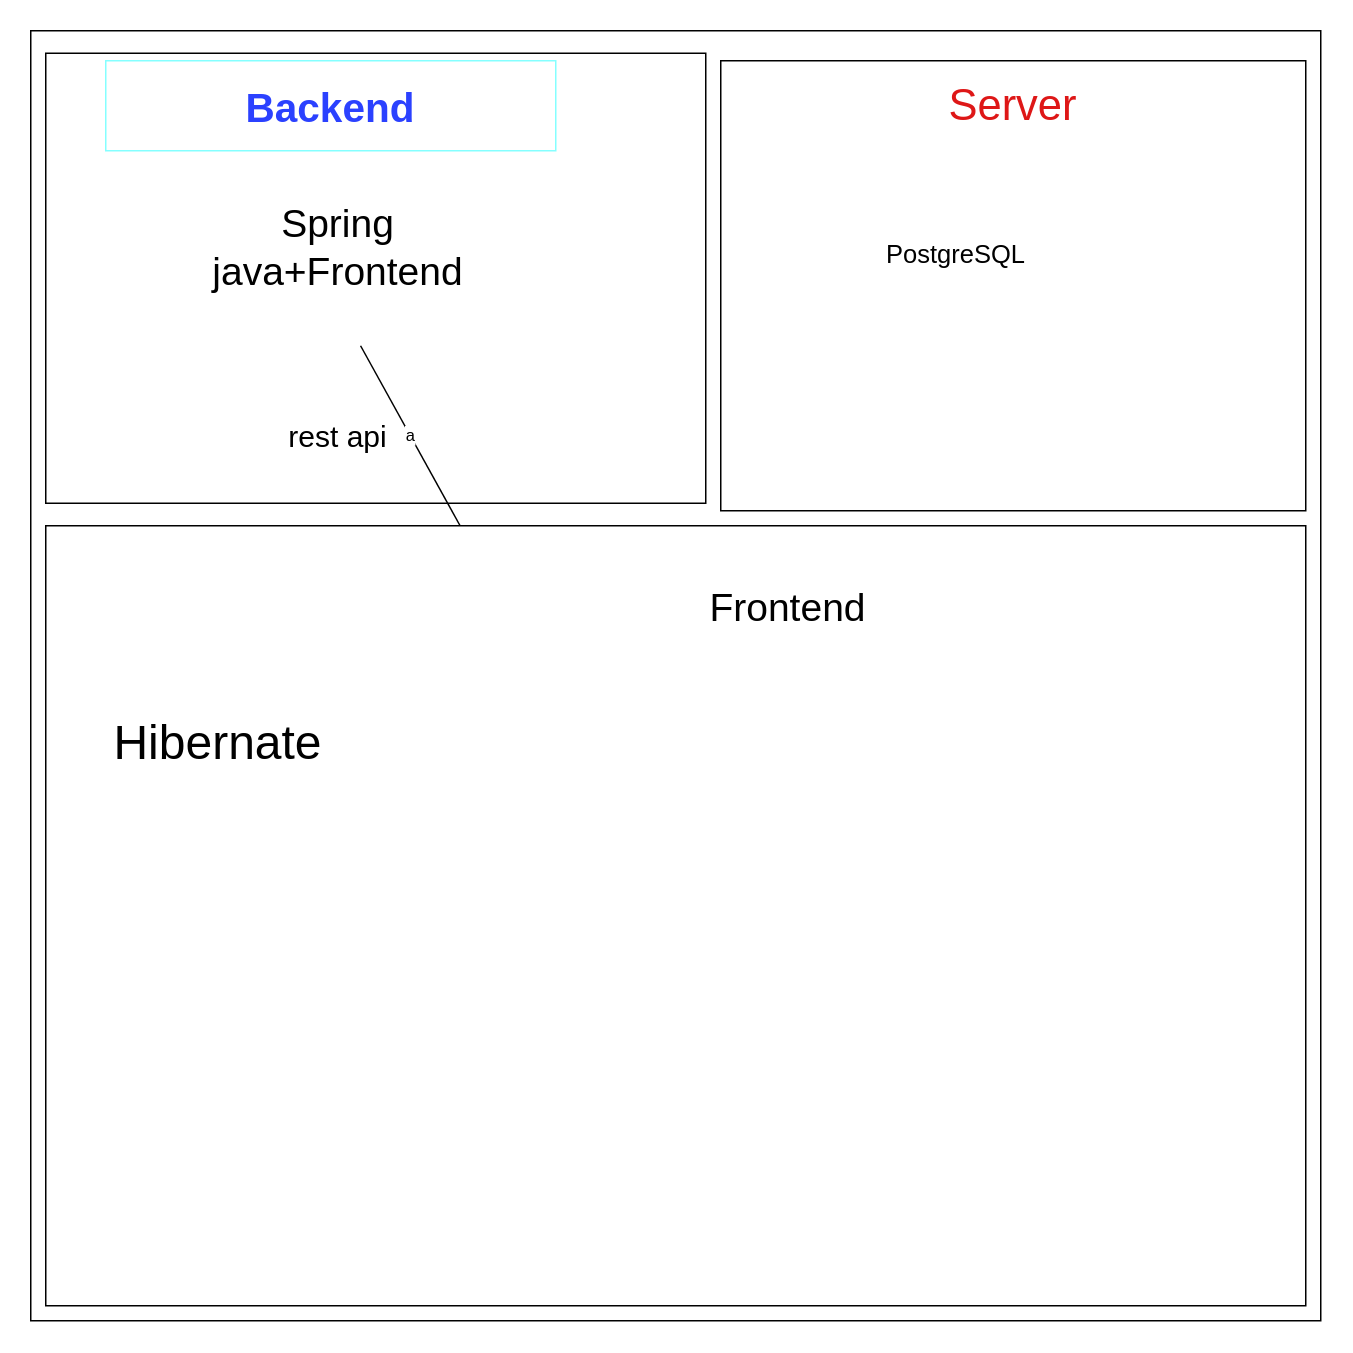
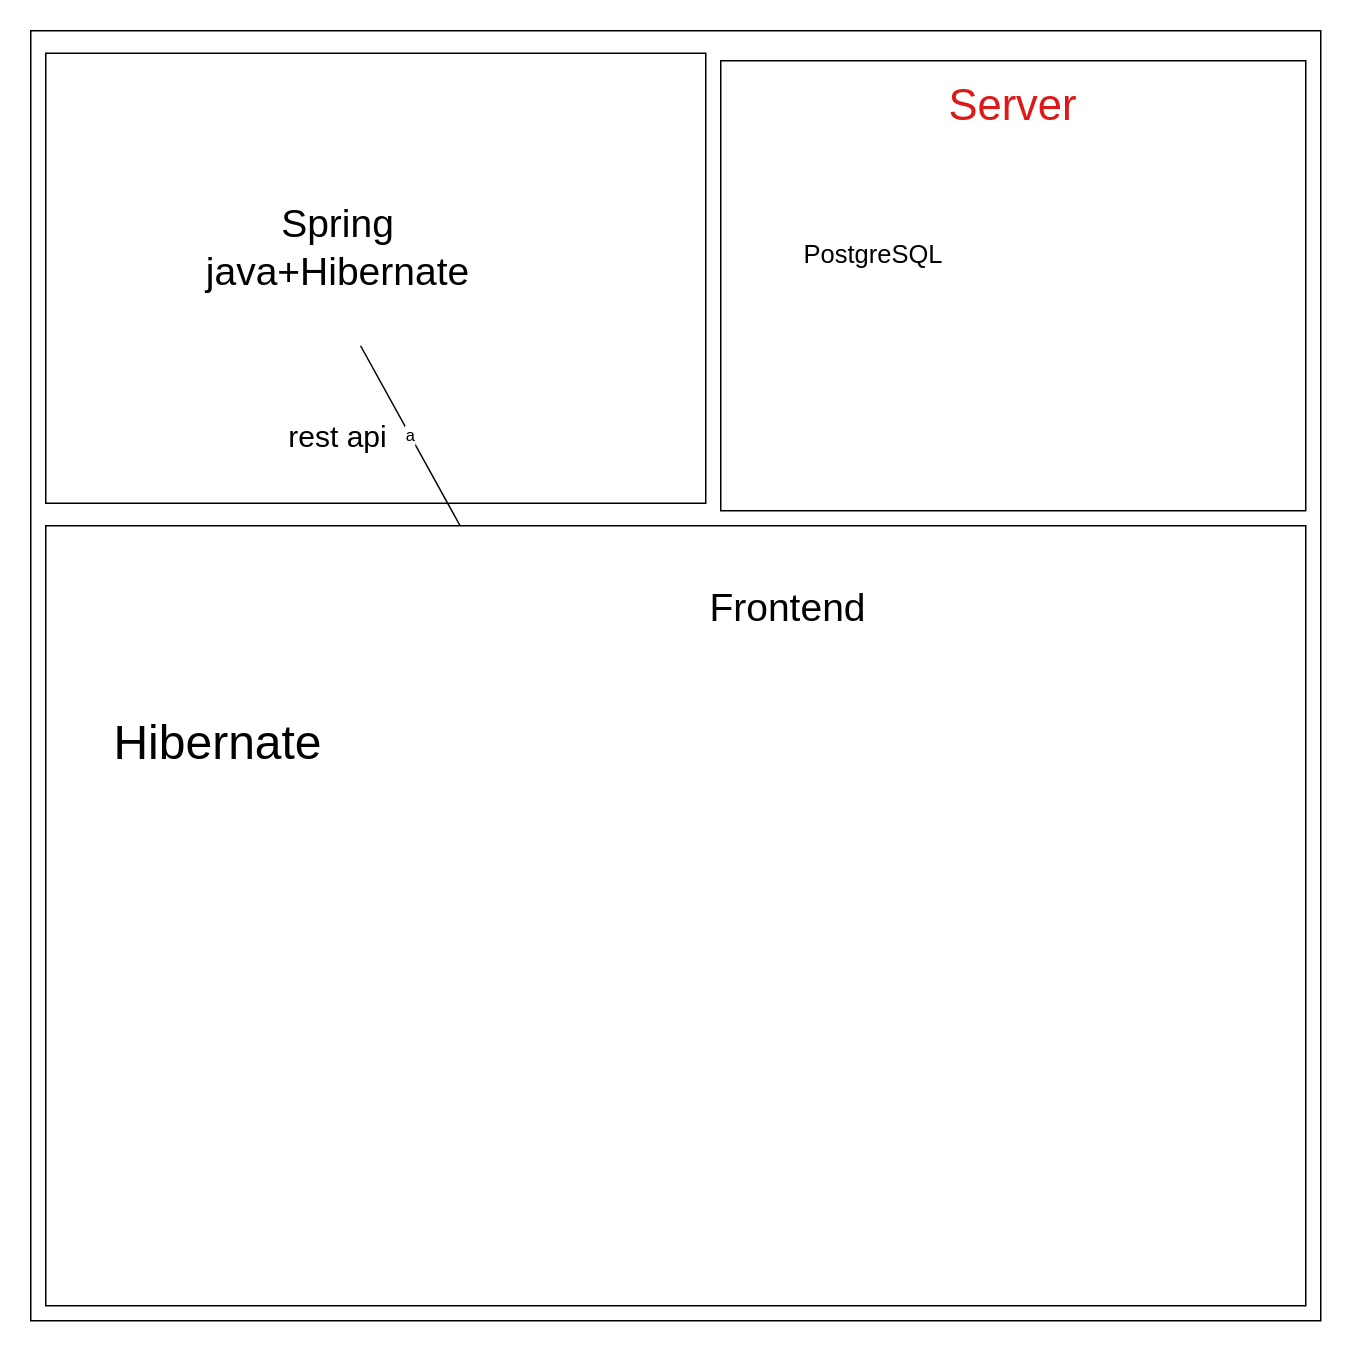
  <mxCell id="0" />
  <mxCell id="1" parent="0" />
  <mxCell id="2" value="" style="whiteSpace=wrap;html=1;aspect=fixed;" vertex="1" parent="1"><mxGeometry x="20" y="20" width="860" height="860" as="geometry" /></mxCell>
  <mxCell id="3" value="" style="rounded=0;whiteSpace=wrap;html=1;strokeColor=#000000;fontStyle=1" vertex="1" parent="1"><mxGeometry x="30" y="35" width="440" height="300" as="geometry" /></mxCell>
  <mxCell id="4" value="" style="rounded=0;whiteSpace=wrap;html=1;" vertex="1" parent="1"><mxGeometry x="30" y="350" width="840" height="520" as="geometry" /></mxCell>
- <mxCell id="5" value="&lt;h1&gt;&lt;font color=&quot;#2b41ff&quot; style=&quot;font-size: 27px; background-color: rgb(255, 255, 255);&quot;&gt;Backend&lt;/font&gt;&lt;/h1&gt;" style="text;strokeColor=#85FFFF;align=center;fillColor=none;html=1;verticalAlign=middle;whiteSpace=wrap;rounded=0;spacingTop=4;" vertex="1" parent="1"><mxGeometry x="70" y="40" width="300" height="60" as="geometry" /></mxCell>
- <mxCell id="6" value="&lt;font style=&quot;font-size: 26px;&quot;&gt;Spring java+Frontend&lt;/font&gt;" style="text;strokeColor=none;align=center;fillColor=none;html=1;verticalAlign=middle;whiteSpace=wrap;rounded=0;" vertex="1" parent="1"><mxGeometry x="120" y="140" width="210" height="50" as="geometry" /></mxCell>
+ <mxCell id="6" value="&lt;font style=&quot;font-size: 26px;&quot;&gt;Spring java+Hibernate&lt;/font&gt;" style="text;strokeColor=none;align=center;fillColor=none;html=1;verticalAlign=middle;whiteSpace=wrap;rounded=0;" vertex="1" parent="1"><mxGeometry x="120" y="140" width="210" height="50" as="geometry" /></mxCell>
  <mxCell id="7" value="&lt;font style=&quot;font-size: 26px;&quot;&gt;Frontend&lt;/font&gt;" style="text;strokeColor=none;align=center;fillColor=none;html=1;verticalAlign=middle;whiteSpace=wrap;rounded=0;" vertex="1" parent="1"><mxGeometry x="440" y="370" width="170" height="70" as="geometry" /></mxCell>
  <mxCell id="8" value="" style="rounded=0;whiteSpace=wrap;html=1;" vertex="1" parent="1"><mxGeometry x="480" y="40" width="390" height="300" as="geometry" /></mxCell>
  <mxCell id="9" value="&lt;font color=&quot;#de1717&quot;&gt;Server&lt;/font&gt;" style="text;strokeColor=none;align=center;fillColor=none;html=1;verticalAlign=middle;whiteSpace=wrap;rounded=0;fontSize=29;" vertex="1" parent="1"><mxGeometry x="590" y="35" width="170" height="70" as="geometry" /></mxCell>
- <mxCell id="10" value="&lt;font style=&quot;font-size: 17px;&quot;&gt;PostgreSQL&lt;/font&gt;" style="text;strokeColor=none;align=center;fillColor=none;html=1;verticalAlign=middle;whiteSpace=wrap;rounded=0;" vertex="1" parent="1"><mxGeometry x="549" y="130" width="176" height="80" as="geometry" /></mxCell>
+ <mxCell id="10" value="&lt;font style=&quot;font-size: 17px;&quot;&gt;PostgreSQL&lt;/font&gt;" style="text;strokeColor=none;align=center;fillColor=none;html=1;verticalAlign=middle;whiteSpace=wrap;rounded=0;" vertex="1" parent="1"><mxGeometry x="494" y="130" width="176" height="80" as="geometry" /></mxCell>
  <mxCell id="11" value="Hibernate" style="text;strokeColor=none;align=center;fillColor=none;html=1;verticalAlign=middle;whiteSpace=wrap;rounded=0;fontSize=32;" vertex="1" parent="1"><mxGeometry x="50" y="440" width="190" height="110" as="geometry" /></mxCell>
  <mxCell id="12" value="a" style="endArrow=none;html=1;rounded=0;entryX=0.477;entryY=0.65;entryDx=0;entryDy=0;entryPerimeter=0;" edge="1" parent="1" source="4" target="3"><mxGeometry width="50" height="50" relative="1" as="geometry"><mxPoint x="220" y="300" as="sourcePoint" /><mxPoint x="270" y="250" as="targetPoint" /></mxGeometry></mxCell>
  <mxCell id="13" value="rest api" style="text;strokeColor=none;align=center;fillColor=none;html=1;verticalAlign=middle;whiteSpace=wrap;rounded=0;fontSize=20;" vertex="1" parent="1"><mxGeometry x="170" y="260" width="110" height="60" as="geometry" /></mxCell>
